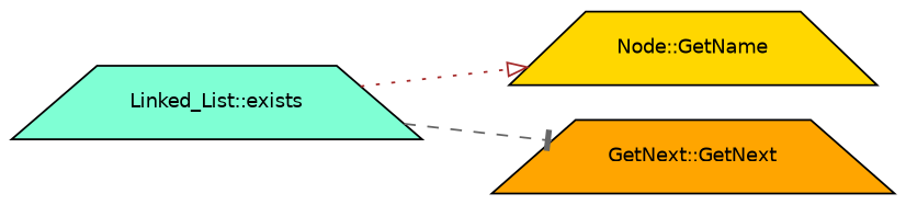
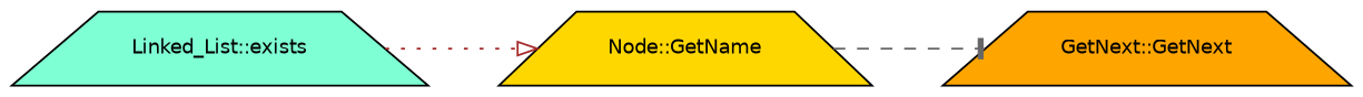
  digraph {
    rankdir=LR
    node [color=black fontname=Helvetica fontsize=10 shape=trapezium style=filled]
    edge [fontname=Helvetica fontsize=10 labelfontname=Helvetica labelfontsize=10]
    n1 [fillcolor=aquamarine fontcolor=black height=0.2 label="Linked_List::exists" width=0.4]
    n2 [fillcolor=gold height=0.2 label="Node::GetName" width=0.4]
    n3 [fillcolor=orange height=0.2 label="GetNext::GetNext" width=0.4]
    n1 -> n2 [arrowhead=onormal color=brown style=dotted]
-   n1 -> n3 [arrowhead=tee color=gray40 style=dashed]
+   n2 -> n3 [arrowhead=tee color=gray40 style=dashed]
  }
